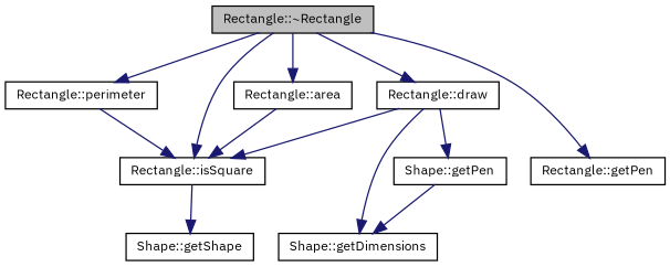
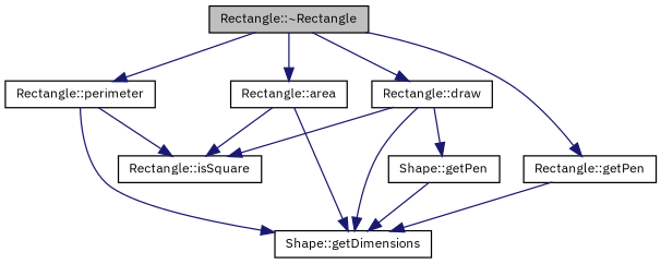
  digraph {
    fontname="IBM Plex Sans"
    rankdir=TB
    node [color=black fillcolor=white fontname="IBM Plex Sans" fontsize=10 shape=record style=filled]
    edge [color=midnightblue fontname="IBM Plex Sans" fontsize=10 labelfontname=Helvetica labelfontsize=10 style=solid]
    n1 [fillcolor=grey75 fontcolor=black height=0.2 label="Rectangle::~Rectangle" width=0.4]
    n2 [height=0.2 label="Rectangle::isSquare" width=0.4]
    n3 [height=0.2 label="Rectangle::draw" width=0.4]
    n4 [height=0.2 label="Rectangle::getPen" width=0.4]
    n5 [height=0.2 label="Rectangle::perimeter" width=0.4]
    n6 [height=0.2 label="Rectangle::area" width=0.4]
-   n7 [height=0.2 label="Shape::getShape" width=0.4]
    n8 [height=0.2 label="Shape::getDimensions" width=0.4]
    n9 [height=0.2 label="Shape::getPen" width=0.4]
-   n1 -> n2
    n1 -> n3
    n1 -> n4
    n1 -> n5
    n1 -> n6
-   n2 -> n7
    n3 -> n2
    n3 -> n8
    n3 -> n9
+   n4 -> n8
    n5 -> n2
+   n5 -> n8
    n6 -> n2
+   n6 -> n8
    n9 -> n8
  }
